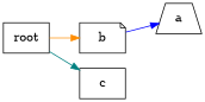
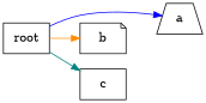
  digraph {
    rankdir=LR
    node [shape=box]
    n1 [label=root]
    n2 [label=a shape=trapezium]
    n3 [label=b shape=note]
    n4 [label=c]
-   n3 -> n2 [color=blue]
+   n1 -> n2 [color=blue]
    n1 -> n3 [color=darkorange]
    n1 -> n4 [color=teal]
  }
